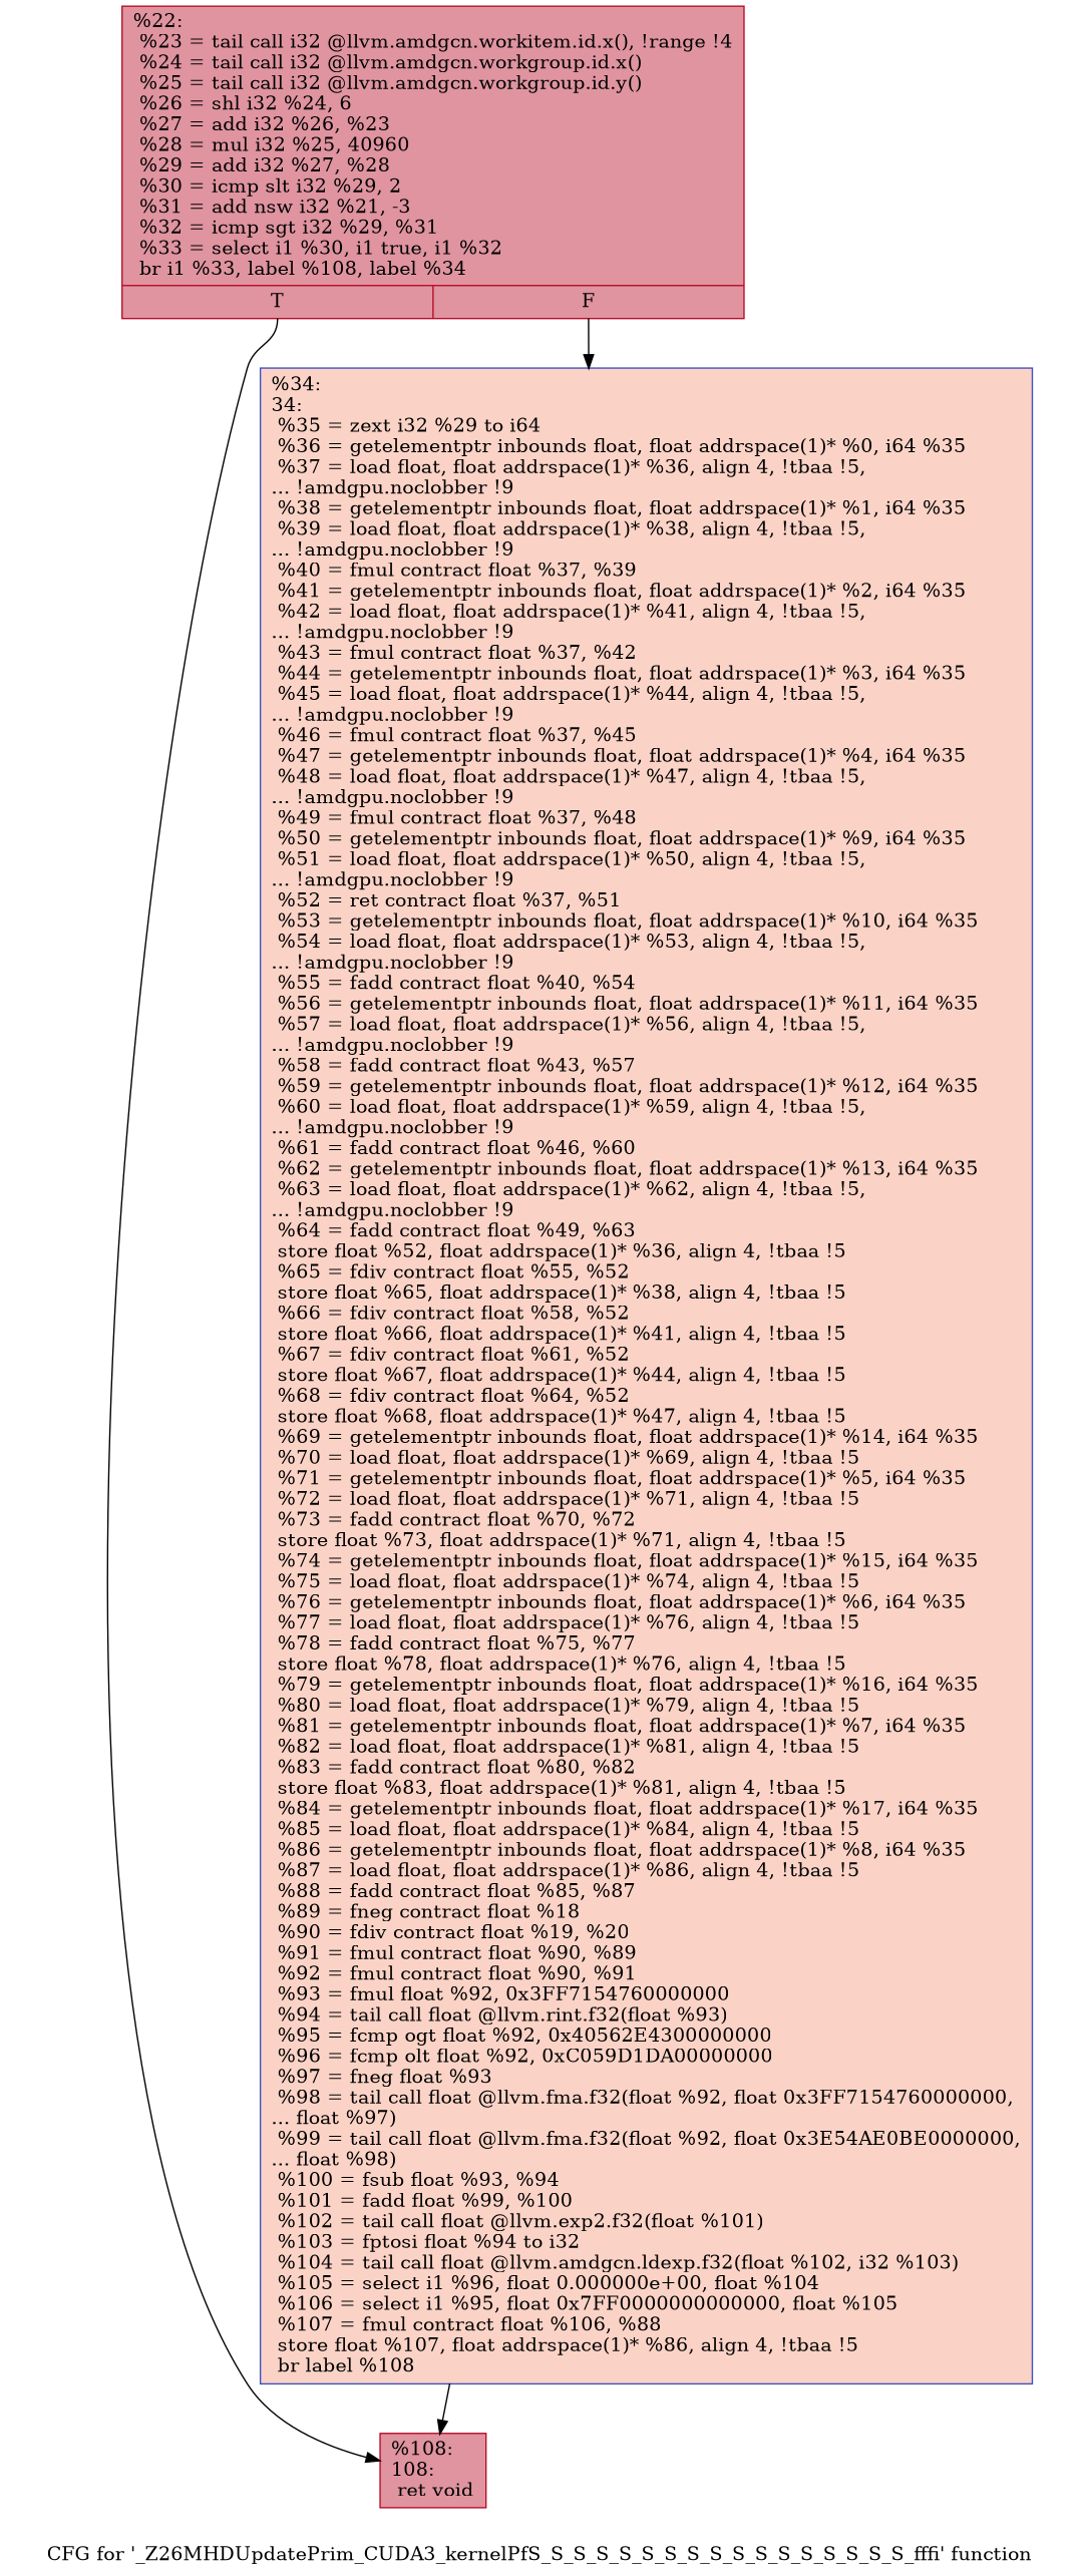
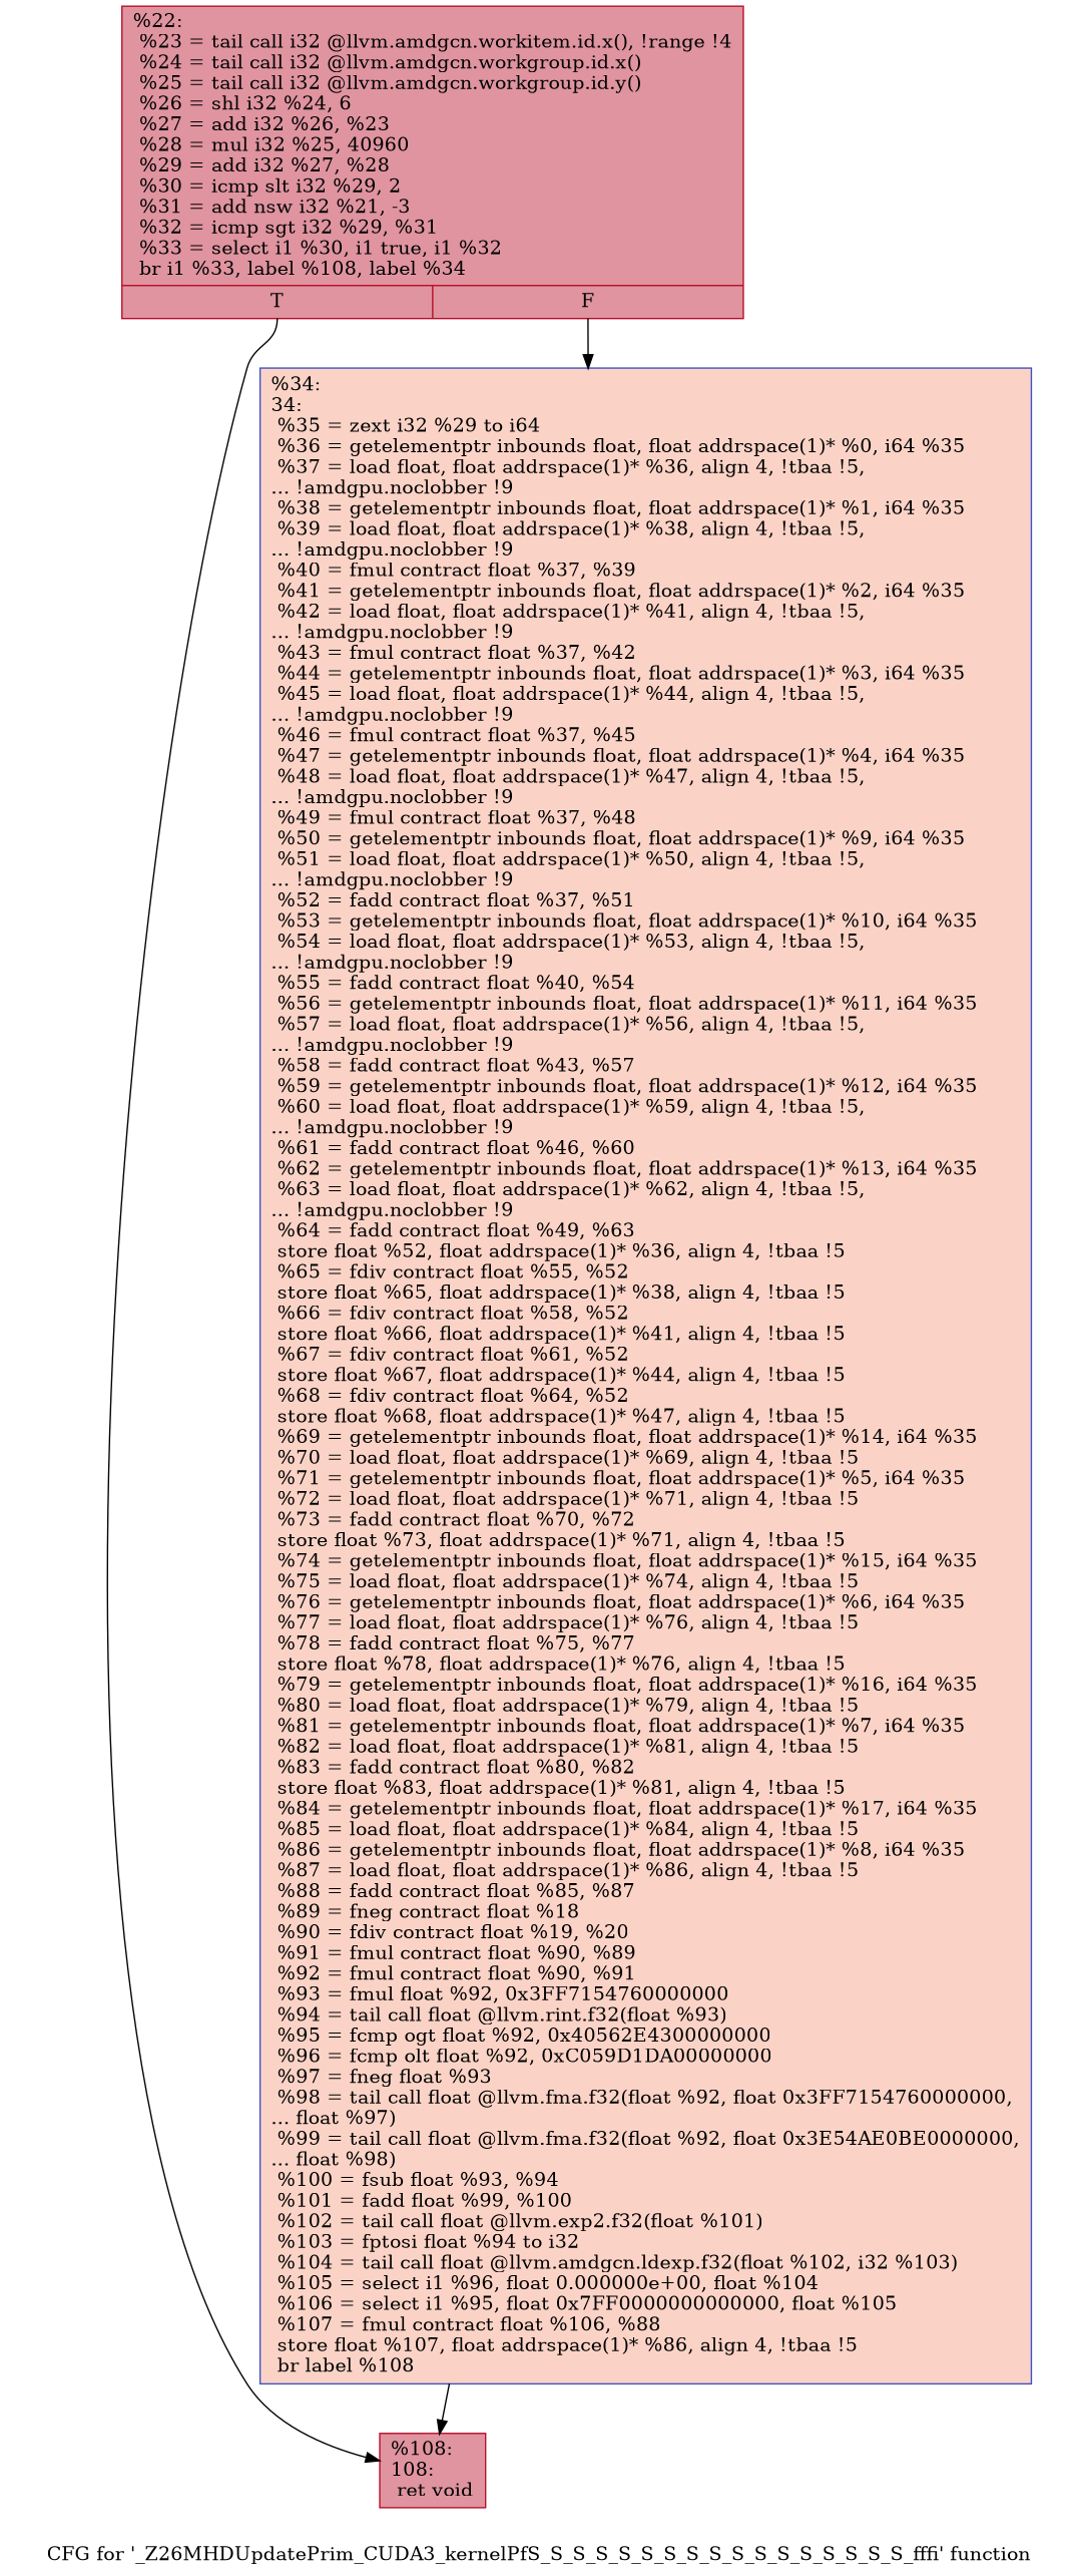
  digraph {
    label="CFG for '_Z26MHDUpdatePrim_CUDA3_kernelPfS_S_S_S_S_S_S_S_S_S_S_S_S_S_S_S_S_fffi' function"
    node [color="#b70d28ff" fillcolor="#b70d2870" shape=record style=filled]
    n1 [label="{%22:\l  %23 = tail call i32 @llvm.amdgcn.workitem.id.x(), !range !4\l  %24 = tail call i32 @llvm.amdgcn.workgroup.id.x()\l  %25 = tail call i32 @llvm.amdgcn.workgroup.id.y()\l  %26 = shl i32 %24, 6\l  %27 = add i32 %26, %23\l  %28 = mul i32 %25, 40960\l  %29 = add i32 %27, %28\l  %30 = icmp slt i32 %29, 2\l  %31 = add nsw i32 %21, -3\l  %32 = icmp sgt i32 %29, %31\l  %33 = select i1 %30, i1 true, i1 %32\l  br i1 %33, label %108, label %34\l|{<s0>T|<s1>F}}"]
    n2 [label="{%108:\l108:                                              \l  ret void\l}"]
-   n3 [color="#3d50c3ff" fillcolor="#f59c7d70" label="{%34:\l34:                                               \l  %35 = zext i32 %29 to i64\l  %36 = getelementptr inbounds float, float addrspace(1)* %0, i64 %35\l  %37 = load float, float addrspace(1)* %36, align 4, !tbaa !5,\l... !amdgpu.noclobber !9\l  %38 = getelementptr inbounds float, float addrspace(1)* %1, i64 %35\l  %39 = load float, float addrspace(1)* %38, align 4, !tbaa !5,\l... !amdgpu.noclobber !9\l  %40 = fmul contract float %37, %39\l  %41 = getelementptr inbounds float, float addrspace(1)* %2, i64 %35\l  %42 = load float, float addrspace(1)* %41, align 4, !tbaa !5,\l... !amdgpu.noclobber !9\l  %43 = fmul contract float %37, %42\l  %44 = getelementptr inbounds float, float addrspace(1)* %3, i64 %35\l  %45 = load float, float addrspace(1)* %44, align 4, !tbaa !5,\l... !amdgpu.noclobber !9\l  %46 = fmul contract float %37, %45\l  %47 = getelementptr inbounds float, float addrspace(1)* %4, i64 %35\l  %48 = load float, float addrspace(1)* %47, align 4, !tbaa !5,\l... !amdgpu.noclobber !9\l  %49 = fmul contract float %37, %48\l  %50 = getelementptr inbounds float, float addrspace(1)* %9, i64 %35\l  %51 = load float, float addrspace(1)* %50, align 4, !tbaa !5,\l... !amdgpu.noclobber !9\l  %52 = ret contract float %37, %51\l  %53 = getelementptr inbounds float, float addrspace(1)* %10, i64 %35\l  %54 = load float, float addrspace(1)* %53, align 4, !tbaa !5,\l... !amdgpu.noclobber !9\l  %55 = fadd contract float %40, %54\l  %56 = getelementptr inbounds float, float addrspace(1)* %11, i64 %35\l  %57 = load float, float addrspace(1)* %56, align 4, !tbaa !5,\l... !amdgpu.noclobber !9\l  %58 = fadd contract float %43, %57\l  %59 = getelementptr inbounds float, float addrspace(1)* %12, i64 %35\l  %60 = load float, float addrspace(1)* %59, align 4, !tbaa !5,\l... !amdgpu.noclobber !9\l  %61 = fadd contract float %46, %60\l  %62 = getelementptr inbounds float, float addrspace(1)* %13, i64 %35\l  %63 = load float, float addrspace(1)* %62, align 4, !tbaa !5,\l... !amdgpu.noclobber !9\l  %64 = fadd contract float %49, %63\l  store float %52, float addrspace(1)* %36, align 4, !tbaa !5\l  %65 = fdiv contract float %55, %52\l  store float %65, float addrspace(1)* %38, align 4, !tbaa !5\l  %66 = fdiv contract float %58, %52\l  store float %66, float addrspace(1)* %41, align 4, !tbaa !5\l  %67 = fdiv contract float %61, %52\l  store float %67, float addrspace(1)* %44, align 4, !tbaa !5\l  %68 = fdiv contract float %64, %52\l  store float %68, float addrspace(1)* %47, align 4, !tbaa !5\l  %69 = getelementptr inbounds float, float addrspace(1)* %14, i64 %35\l  %70 = load float, float addrspace(1)* %69, align 4, !tbaa !5\l  %71 = getelementptr inbounds float, float addrspace(1)* %5, i64 %35\l  %72 = load float, float addrspace(1)* %71, align 4, !tbaa !5\l  %73 = fadd contract float %70, %72\l  store float %73, float addrspace(1)* %71, align 4, !tbaa !5\l  %74 = getelementptr inbounds float, float addrspace(1)* %15, i64 %35\l  %75 = load float, float addrspace(1)* %74, align 4, !tbaa !5\l  %76 = getelementptr inbounds float, float addrspace(1)* %6, i64 %35\l  %77 = load float, float addrspace(1)* %76, align 4, !tbaa !5\l  %78 = fadd contract float %75, %77\l  store float %78, float addrspace(1)* %76, align 4, !tbaa !5\l  %79 = getelementptr inbounds float, float addrspace(1)* %16, i64 %35\l  %80 = load float, float addrspace(1)* %79, align 4, !tbaa !5\l  %81 = getelementptr inbounds float, float addrspace(1)* %7, i64 %35\l  %82 = load float, float addrspace(1)* %81, align 4, !tbaa !5\l  %83 = fadd contract float %80, %82\l  store float %83, float addrspace(1)* %81, align 4, !tbaa !5\l  %84 = getelementptr inbounds float, float addrspace(1)* %17, i64 %35\l  %85 = load float, float addrspace(1)* %84, align 4, !tbaa !5\l  %86 = getelementptr inbounds float, float addrspace(1)* %8, i64 %35\l  %87 = load float, float addrspace(1)* %86, align 4, !tbaa !5\l  %88 = fadd contract float %85, %87\l  %89 = fneg contract float %18\l  %90 = fdiv contract float %19, %20\l  %91 = fmul contract float %90, %89\l  %92 = fmul contract float %90, %91\l  %93 = fmul float %92, 0x3FF7154760000000\l  %94 = tail call float @llvm.rint.f32(float %93)\l  %95 = fcmp ogt float %92, 0x40562E4300000000\l  %96 = fcmp olt float %92, 0xC059D1DA00000000\l  %97 = fneg float %93\l  %98 = tail call float @llvm.fma.f32(float %92, float 0x3FF7154760000000,\l... float %97)\l  %99 = tail call float @llvm.fma.f32(float %92, float 0x3E54AE0BE0000000,\l... float %98)\l  %100 = fsub float %93, %94\l  %101 = fadd float %99, %100\l  %102 = tail call float @llvm.exp2.f32(float %101)\l  %103 = fptosi float %94 to i32\l  %104 = tail call float @llvm.amdgcn.ldexp.f32(float %102, i32 %103)\l  %105 = select i1 %96, float 0.000000e+00, float %104\l  %106 = select i1 %95, float 0x7FF0000000000000, float %105\l  %107 = fmul contract float %106, %88\l  store float %107, float addrspace(1)* %86, align 4, !tbaa !5\l  br label %108\l}"]
+   n3 [color="#3d50c3ff" fillcolor="#f59c7d70" label="{%34:\l34:                                               \l  %35 = zext i32 %29 to i64\l  %36 = getelementptr inbounds float, float addrspace(1)* %0, i64 %35\l  %37 = load float, float addrspace(1)* %36, align 4, !tbaa !5,\l... !amdgpu.noclobber !9\l  %38 = getelementptr inbounds float, float addrspace(1)* %1, i64 %35\l  %39 = load float, float addrspace(1)* %38, align 4, !tbaa !5,\l... !amdgpu.noclobber !9\l  %40 = fmul contract float %37, %39\l  %41 = getelementptr inbounds float, float addrspace(1)* %2, i64 %35\l  %42 = load float, float addrspace(1)* %41, align 4, !tbaa !5,\l... !amdgpu.noclobber !9\l  %43 = fmul contract float %37, %42\l  %44 = getelementptr inbounds float, float addrspace(1)* %3, i64 %35\l  %45 = load float, float addrspace(1)* %44, align 4, !tbaa !5,\l... !amdgpu.noclobber !9\l  %46 = fmul contract float %37, %45\l  %47 = getelementptr inbounds float, float addrspace(1)* %4, i64 %35\l  %48 = load float, float addrspace(1)* %47, align 4, !tbaa !5,\l... !amdgpu.noclobber !9\l  %49 = fmul contract float %37, %48\l  %50 = getelementptr inbounds float, float addrspace(1)* %9, i64 %35\l  %51 = load float, float addrspace(1)* %50, align 4, !tbaa !5,\l... !amdgpu.noclobber !9\l  %52 = fadd contract float %37, %51\l  %53 = getelementptr inbounds float, float addrspace(1)* %10, i64 %35\l  %54 = load float, float addrspace(1)* %53, align 4, !tbaa !5,\l... !amdgpu.noclobber !9\l  %55 = fadd contract float %40, %54\l  %56 = getelementptr inbounds float, float addrspace(1)* %11, i64 %35\l  %57 = load float, float addrspace(1)* %56, align 4, !tbaa !5,\l... !amdgpu.noclobber !9\l  %58 = fadd contract float %43, %57\l  %59 = getelementptr inbounds float, float addrspace(1)* %12, i64 %35\l  %60 = load float, float addrspace(1)* %59, align 4, !tbaa !5,\l... !amdgpu.noclobber !9\l  %61 = fadd contract float %46, %60\l  %62 = getelementptr inbounds float, float addrspace(1)* %13, i64 %35\l  %63 = load float, float addrspace(1)* %62, align 4, !tbaa !5,\l... !amdgpu.noclobber !9\l  %64 = fadd contract float %49, %63\l  store float %52, float addrspace(1)* %36, align 4, !tbaa !5\l  %65 = fdiv contract float %55, %52\l  store float %65, float addrspace(1)* %38, align 4, !tbaa !5\l  %66 = fdiv contract float %58, %52\l  store float %66, float addrspace(1)* %41, align 4, !tbaa !5\l  %67 = fdiv contract float %61, %52\l  store float %67, float addrspace(1)* %44, align 4, !tbaa !5\l  %68 = fdiv contract float %64, %52\l  store float %68, float addrspace(1)* %47, align 4, !tbaa !5\l  %69 = getelementptr inbounds float, float addrspace(1)* %14, i64 %35\l  %70 = load float, float addrspace(1)* %69, align 4, !tbaa !5\l  %71 = getelementptr inbounds float, float addrspace(1)* %5, i64 %35\l  %72 = load float, float addrspace(1)* %71, align 4, !tbaa !5\l  %73 = fadd contract float %70, %72\l  store float %73, float addrspace(1)* %71, align 4, !tbaa !5\l  %74 = getelementptr inbounds float, float addrspace(1)* %15, i64 %35\l  %75 = load float, float addrspace(1)* %74, align 4, !tbaa !5\l  %76 = getelementptr inbounds float, float addrspace(1)* %6, i64 %35\l  %77 = load float, float addrspace(1)* %76, align 4, !tbaa !5\l  %78 = fadd contract float %75, %77\l  store float %78, float addrspace(1)* %76, align 4, !tbaa !5\l  %79 = getelementptr inbounds float, float addrspace(1)* %16, i64 %35\l  %80 = load float, float addrspace(1)* %79, align 4, !tbaa !5\l  %81 = getelementptr inbounds float, float addrspace(1)* %7, i64 %35\l  %82 = load float, float addrspace(1)* %81, align 4, !tbaa !5\l  %83 = fadd contract float %80, %82\l  store float %83, float addrspace(1)* %81, align 4, !tbaa !5\l  %84 = getelementptr inbounds float, float addrspace(1)* %17, i64 %35\l  %85 = load float, float addrspace(1)* %84, align 4, !tbaa !5\l  %86 = getelementptr inbounds float, float addrspace(1)* %8, i64 %35\l  %87 = load float, float addrspace(1)* %86, align 4, !tbaa !5\l  %88 = fadd contract float %85, %87\l  %89 = fneg contract float %18\l  %90 = fdiv contract float %19, %20\l  %91 = fmul contract float %90, %89\l  %92 = fmul contract float %90, %91\l  %93 = fmul float %92, 0x3FF7154760000000\l  %94 = tail call float @llvm.rint.f32(float %93)\l  %95 = fcmp ogt float %92, 0x40562E4300000000\l  %96 = fcmp olt float %92, 0xC059D1DA00000000\l  %97 = fneg float %93\l  %98 = tail call float @llvm.fma.f32(float %92, float 0x3FF7154760000000,\l... float %97)\l  %99 = tail call float @llvm.fma.f32(float %92, float 0x3E54AE0BE0000000,\l... float %98)\l  %100 = fsub float %93, %94\l  %101 = fadd float %99, %100\l  %102 = tail call float @llvm.exp2.f32(float %101)\l  %103 = fptosi float %94 to i32\l  %104 = tail call float @llvm.amdgcn.ldexp.f32(float %102, i32 %103)\l  %105 = select i1 %96, float 0.000000e+00, float %104\l  %106 = select i1 %95, float 0x7FF0000000000000, float %105\l  %107 = fmul contract float %106, %88\l  store float %107, float addrspace(1)* %86, align 4, !tbaa !5\l  br label %108\l}"]
    n1 -> n2 [tailport=s0]
    n1 -> n3 [tailport=s1]
    n3 -> n2
  }
